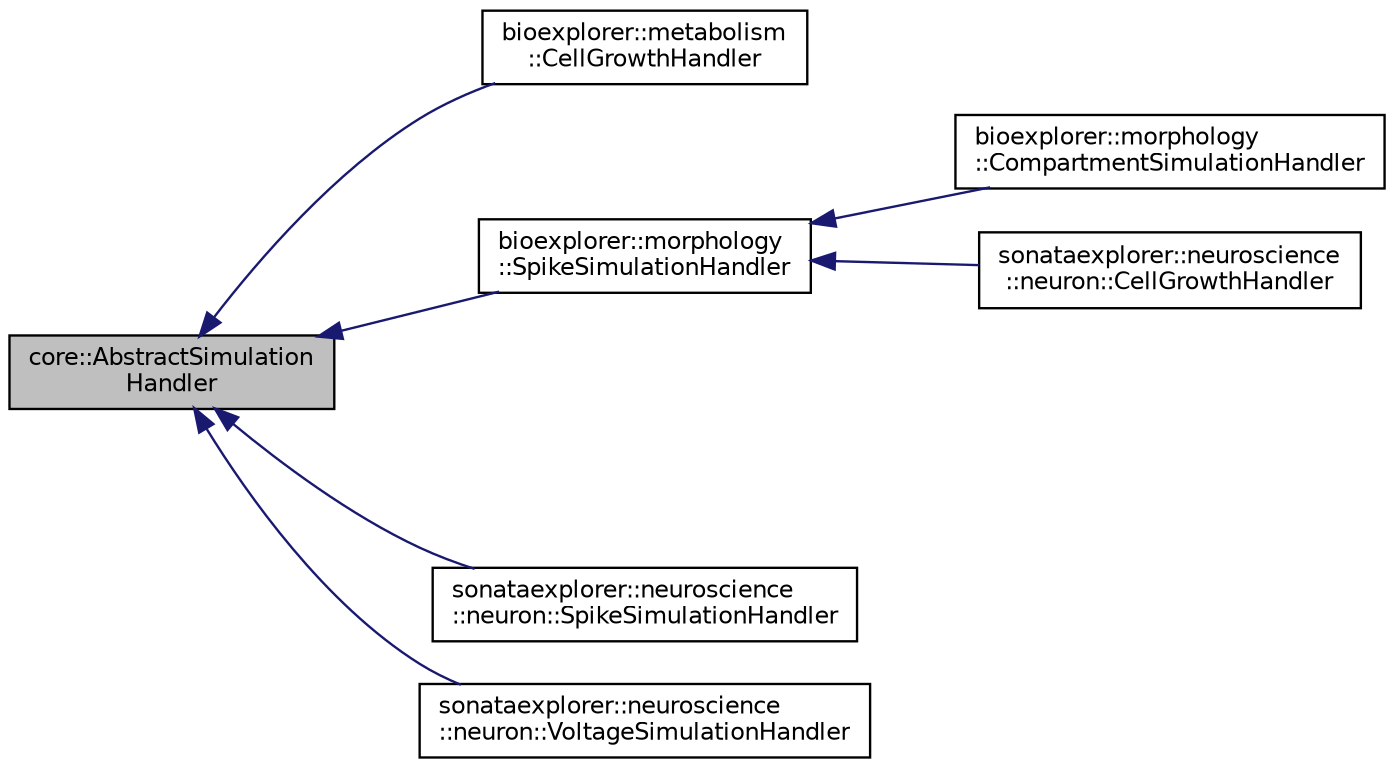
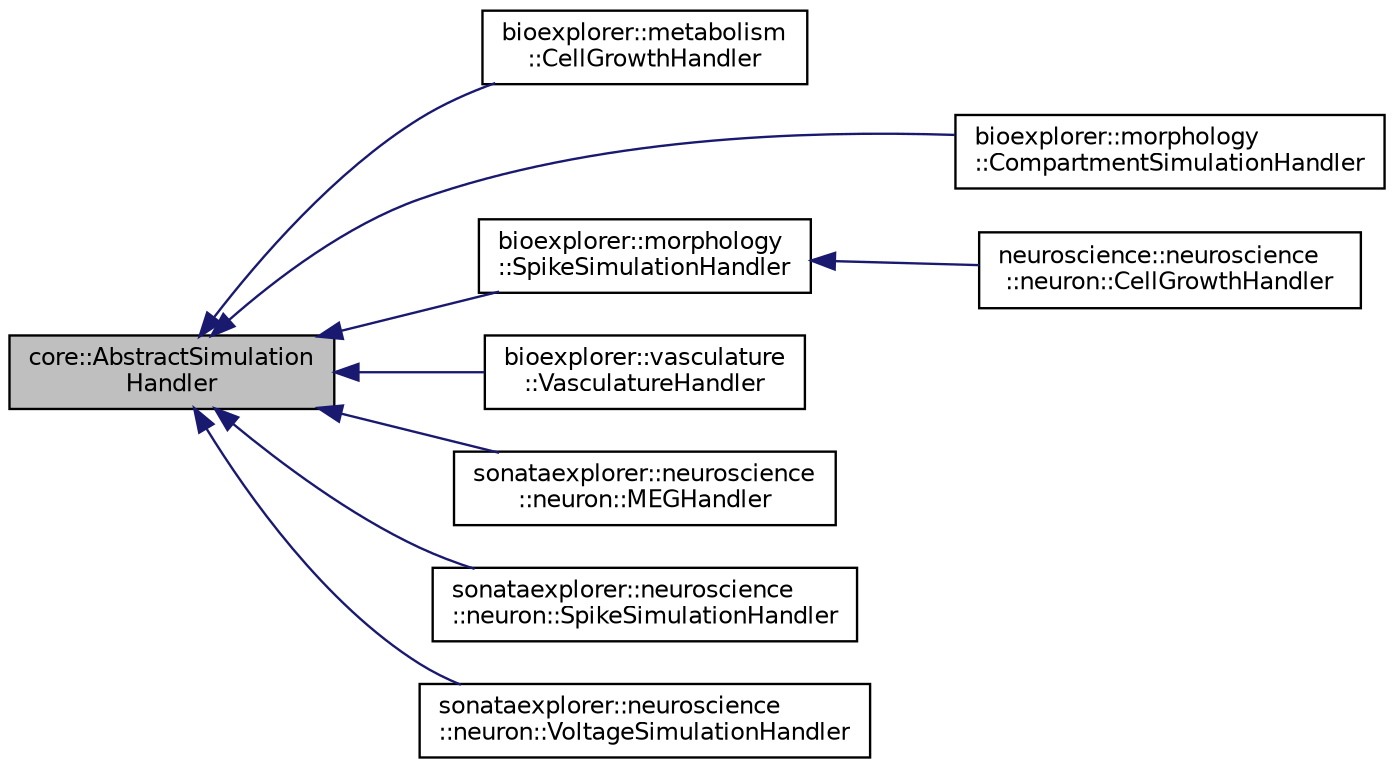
  digraph {
    rankdir=LR
    node [color=black fillcolor=white fontname=Helvetica fontsize=10 shape=record style=filled]
    edge [color=midnightblue dir=back fontname=Helvetica fontsize=10 labelfontname=Helvetica labelfontsize=10 style=solid]
    n1 [fillcolor=grey75 fontcolor=black height=0.2 label="core::AbstractSimulation\lHandler" width=0.4]
    n2 [height=0.2 label="bioexplorer::metabolism\l::CellGrowthHandler" width=0.4]
    n3 [height=0.2 label="bioexplorer::morphology\l::CompartmentSimulationHandler" width=0.4]
    n4 [height=0.2 label="bioexplorer::morphology\l::SpikeSimulationHandler" width=0.4]
+   n5 [height=0.2 label="bioexplorer::vasculature\l::VasculatureHandler" width=0.4]
+   n6 [height=0.2 label="sonataexplorer::neuroscience\l::neuron::MEGHandler" width=0.4]
    n7 [height=0.2 label="sonataexplorer::neuroscience\l::neuron::SpikeSimulationHandler" width=0.4]
    n8 [height=0.2 label="sonataexplorer::neuroscience\l::neuron::VoltageSimulationHandler" width=0.4]
-   n9 [height=0.2 label="sonataexplorer::neuroscience\l::neuron::CellGrowthHandler" width=0.4]
+   n9 [height=0.2 label="neuroscience::neuroscience\l::neuron::CellGrowthHandler" width=0.4]
    n1 -> n2
-   n4 -> n3
+   n1 -> n3
    n1 -> n4
+   n1 -> n5
+   n1 -> n6
    n1 -> n7
    n1 -> n8
    n4 -> n9
  }
